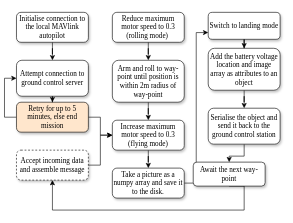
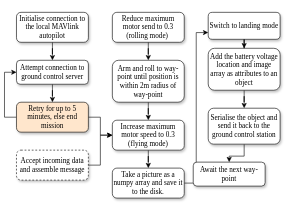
  <mxCell id="0" />
  <mxCell id="1" parent="0" />
  <mxCell id="2" value="" style="edgeStyle=orthogonalEdgeStyle;rounded=0;orthogonalLoop=1;jettySize=auto;html=1;" parent="1" source="3" target="5" edge="1"><mxGeometry relative="1" as="geometry" /></mxCell>
  <mxCell id="3" value="&lt;font face=&quot;Times New Roman&quot;&gt;Initialise connection to the local MAVlink autopilot&lt;/font&gt;" style="rounded=1;whiteSpace=wrap;html=1;fontSize=12;glass=0;strokeWidth=1;shadow=1;" parent="1" vertex="1"><mxGeometry x="20" y="20" width="120" height="50" as="geometry" /></mxCell>
  <mxCell id="4" value="" style="edgeStyle=orthogonalEdgeStyle;rounded=0;orthogonalLoop=1;jettySize=auto;html=1;" parent="1" source="5" target="8" edge="1"><mxGeometry relative="1" as="geometry" /></mxCell>
- <mxCell id="5" value="&lt;font face=&quot;Times New Roman&quot;&gt;Attempt connection to ground control server&lt;/font&gt;" style="rounded=1;whiteSpace=wrap;html=1;fontSize=12;glass=0;strokeWidth=1;shadow=1;" parent="1" vertex="1"><mxGeometry x="20" y="100" width="120" height="60" as="geometry" /></mxCell>
+ <mxCell id="5" value="&lt;font face=&quot;Times New Roman&quot;&gt;Attempt connection to ground control server&lt;/font&gt;" style="rounded=1;whiteSpace=wrap;html=1;fontSize=12;glass=0;strokeWidth=1;shadow=1;" parent="1" vertex="1"><mxGeometry x="20" y="100" width="120" height="40" as="geometry" /></mxCell>
  <mxCell id="6" style="edgeStyle=orthogonalEdgeStyle;rounded=0;orthogonalLoop=1;jettySize=auto;html=1;exitX=0;exitY=0.5;exitDx=0;exitDy=0;entryX=0;entryY=0.5;entryDx=0;entryDy=0;" parent="1" source="8" target="5" edge="1"><mxGeometry relative="1" as="geometry" /></mxCell>
  <mxCell id="7" value="" style="edgeStyle=orthogonalEdgeStyle;rounded=0;orthogonalLoop=1;jettySize=auto;html=1;" parent="1" source="8" target="16" edge="1"><mxGeometry relative="1" as="geometry" /></mxCell>
  <mxCell id="8" value="&lt;font face=&quot;Times New Roman&quot;&gt;Retry for up to 5 minutes, else end mission&lt;/font&gt;" style="rounded=1;whiteSpace=wrap;html=1;fontSize=12;glass=0;strokeWidth=1;shadow=1;fillColor=#ffe6cc;" parent="1" vertex="1"><mxGeometry x="20" y="170" width="120" height="50" as="geometry" /></mxCell>
  <mxCell id="9" style="edgeStyle=orthogonalEdgeStyle;rounded=0;orthogonalLoop=1;jettySize=auto;html=1;exitX=1;exitY=0.5;exitDx=0;exitDy=0;" parent="1" source="10" target="16" edge="1"><mxGeometry relative="1" as="geometry" /></mxCell>
  <mxCell id="10" value="&lt;font face=&quot;Times New Roman&quot;&gt;Accept incoming data and assemble message&lt;/font&gt;" style="rounded=1;whiteSpace=wrap;html=1;fontSize=12;glass=0;strokeWidth=1;shadow=1;dashed=1;" parent="1" vertex="1"><mxGeometry x="20" y="250" width="120" height="50" as="geometry" /></mxCell>
  <mxCell id="11" value="" style="edgeStyle=orthogonalEdgeStyle;rounded=0;orthogonalLoop=1;jettySize=auto;html=1;" parent="1" source="12" target="14" edge="1"><mxGeometry relative="1" as="geometry" /></mxCell>
- <mxCell id="12" value="&lt;font face=&quot;Times New Roman&quot;&gt;Reduce maximum motor speed to 0.3 (rolling mode)&amp;nbsp;&lt;/font&gt;" style="rounded=1;whiteSpace=wrap;html=1;fontSize=12;glass=0;strokeWidth=1;shadow=1;" parent="1" vertex="1"><mxGeometry x="180" y="20" width="120" height="50" as="geometry" /></mxCell>
+ <mxCell id="12" value="&lt;font face=&quot;Times New Roman&quot;&gt;Reduce maximum motor send to 0.3 (rolling mode)&amp;nbsp;&lt;/font&gt;" style="rounded=1;whiteSpace=wrap;html=1;fontSize=12;glass=0;strokeWidth=1;shadow=1;" parent="1" vertex="1"><mxGeometry x="180" y="20" width="120" height="50" as="geometry" /></mxCell>
  <mxCell id="13" value="" style="edgeStyle=orthogonalEdgeStyle;rounded=0;orthogonalLoop=1;jettySize=auto;html=1;" parent="1" source="14" target="16" edge="1"><mxGeometry relative="1" as="geometry" /></mxCell>
  <mxCell id="14" value="&lt;font face=&quot;Times New Roman&quot;&gt;Arm and roll to way-point until position is within 2m radius of way-point&lt;/font&gt;" style="rounded=1;whiteSpace=wrap;html=1;fontSize=12;glass=0;strokeWidth=1;shadow=1;" parent="1" vertex="1"><mxGeometry x="180" y="100" width="120" height="70" as="geometry" /></mxCell>
  <mxCell id="15" value="" style="edgeStyle=orthogonalEdgeStyle;rounded=0;orthogonalLoop=1;jettySize=auto;html=1;" parent="1" source="16" target="18" edge="1"><mxGeometry relative="1" as="geometry" /></mxCell>
  <mxCell id="16" value="&lt;font face=&quot;Times New Roman&quot;&gt;Increase maximum motor speed to 0.3 (flying mode)&lt;/font&gt;" style="rounded=1;whiteSpace=wrap;html=1;fontSize=12;glass=0;strokeWidth=1;shadow=1;" parent="1" vertex="1"><mxGeometry x="180" y="200" width="120" height="50" as="geometry" /></mxCell>
  <mxCell id="17" style="edgeStyle=orthogonalEdgeStyle;rounded=0;orthogonalLoop=1;jettySize=auto;html=1;exitX=1;exitY=0.5;exitDx=0;exitDy=0;entryX=0;entryY=0.75;entryDx=0;entryDy=0;" parent="1" source="18" target="20" edge="1"><mxGeometry relative="1" as="geometry" /></mxCell>
  <mxCell id="18" value="&lt;font face=&quot;Times New Roman&quot;&gt;Take a picture as a numpy array and save it to the disk.&lt;/font&gt;" style="rounded=1;whiteSpace=wrap;html=1;fontSize=12;glass=0;strokeWidth=1;shadow=1;" parent="1" vertex="1"><mxGeometry x="180" y="280" width="120" height="50" as="geometry" /></mxCell>
  <mxCell id="19" value="" style="edgeStyle=orthogonalEdgeStyle;rounded=0;orthogonalLoop=1;jettySize=auto;html=1;" parent="1" source="20" target="22" edge="1"><mxGeometry relative="1" as="geometry" /></mxCell>
  <mxCell id="20" value="&lt;font face=&quot;Times New Roman&quot;&gt;Switch to landing mode&lt;/font&gt;" style="rounded=1;whiteSpace=wrap;html=1;fontSize=12;glass=0;strokeWidth=1;shadow=1;" parent="1" vertex="1"><mxGeometry x="340" y="20" width="120" height="45" as="geometry" /></mxCell>
  <mxCell id="21" value="" style="edgeStyle=orthogonalEdgeStyle;rounded=0;orthogonalLoop=1;jettySize=auto;html=1;" parent="1" source="22" target="24" edge="1"><mxGeometry relative="1" as="geometry" /></mxCell>
  <mxCell id="22" value="&lt;font face=&quot;Times New Roman&quot;&gt;Add the battery voltage location and image array as attributes to an object&lt;/font&gt;" style="rounded=1;whiteSpace=wrap;html=1;fontSize=12;glass=0;strokeWidth=1;shadow=1;" parent="1" vertex="1"><mxGeometry x="340" y="80" width="120" height="70" as="geometry" /></mxCell>
  <mxCell id="23" value="" style="edgeStyle=orthogonalEdgeStyle;rounded=0;orthogonalLoop=1;jettySize=auto;html=1;" parent="1" source="24" target="26" edge="1"><mxGeometry relative="1" as="geometry" /></mxCell>
  <mxCell id="24" value="&lt;font face=&quot;Times New Roman&quot;&gt;Serialise the object and send it back to the ground control station&lt;/font&gt;" style="rounded=1;whiteSpace=wrap;html=1;fontSize=12;glass=0;strokeWidth=1;shadow=1;" parent="1" vertex="1"><mxGeometry x="340" y="180" width="120" height="60" as="geometry" /></mxCell>
- <mxCell id="25" style="edgeStyle=orthogonalEdgeStyle;rounded=0;orthogonalLoop=1;jettySize=auto;html=1;exitX=0.5;exitY=1;exitDx=0;exitDy=0;entryX=0.5;entryY=1;entryDx=0;entryDy=0;" parent="1" source="26" target="10" edge="1"><mxGeometry relative="1" as="geometry"><Array as="points"><mxPoint x="400" y="350" /><mxPoint x="80" y="350" /></Array></mxGeometry></mxCell>
  <mxCell id="26" value="&lt;font face=&quot;Times New Roman&quot;&gt;Await the next way-point&lt;/font&gt;" style="rounded=1;whiteSpace=wrap;html=1;fontSize=12;glass=0;strokeWidth=1;shadow=1;" parent="1" vertex="1"><mxGeometry x="315" y="270" width="120" height="40" as="geometry" /></mxCell>
